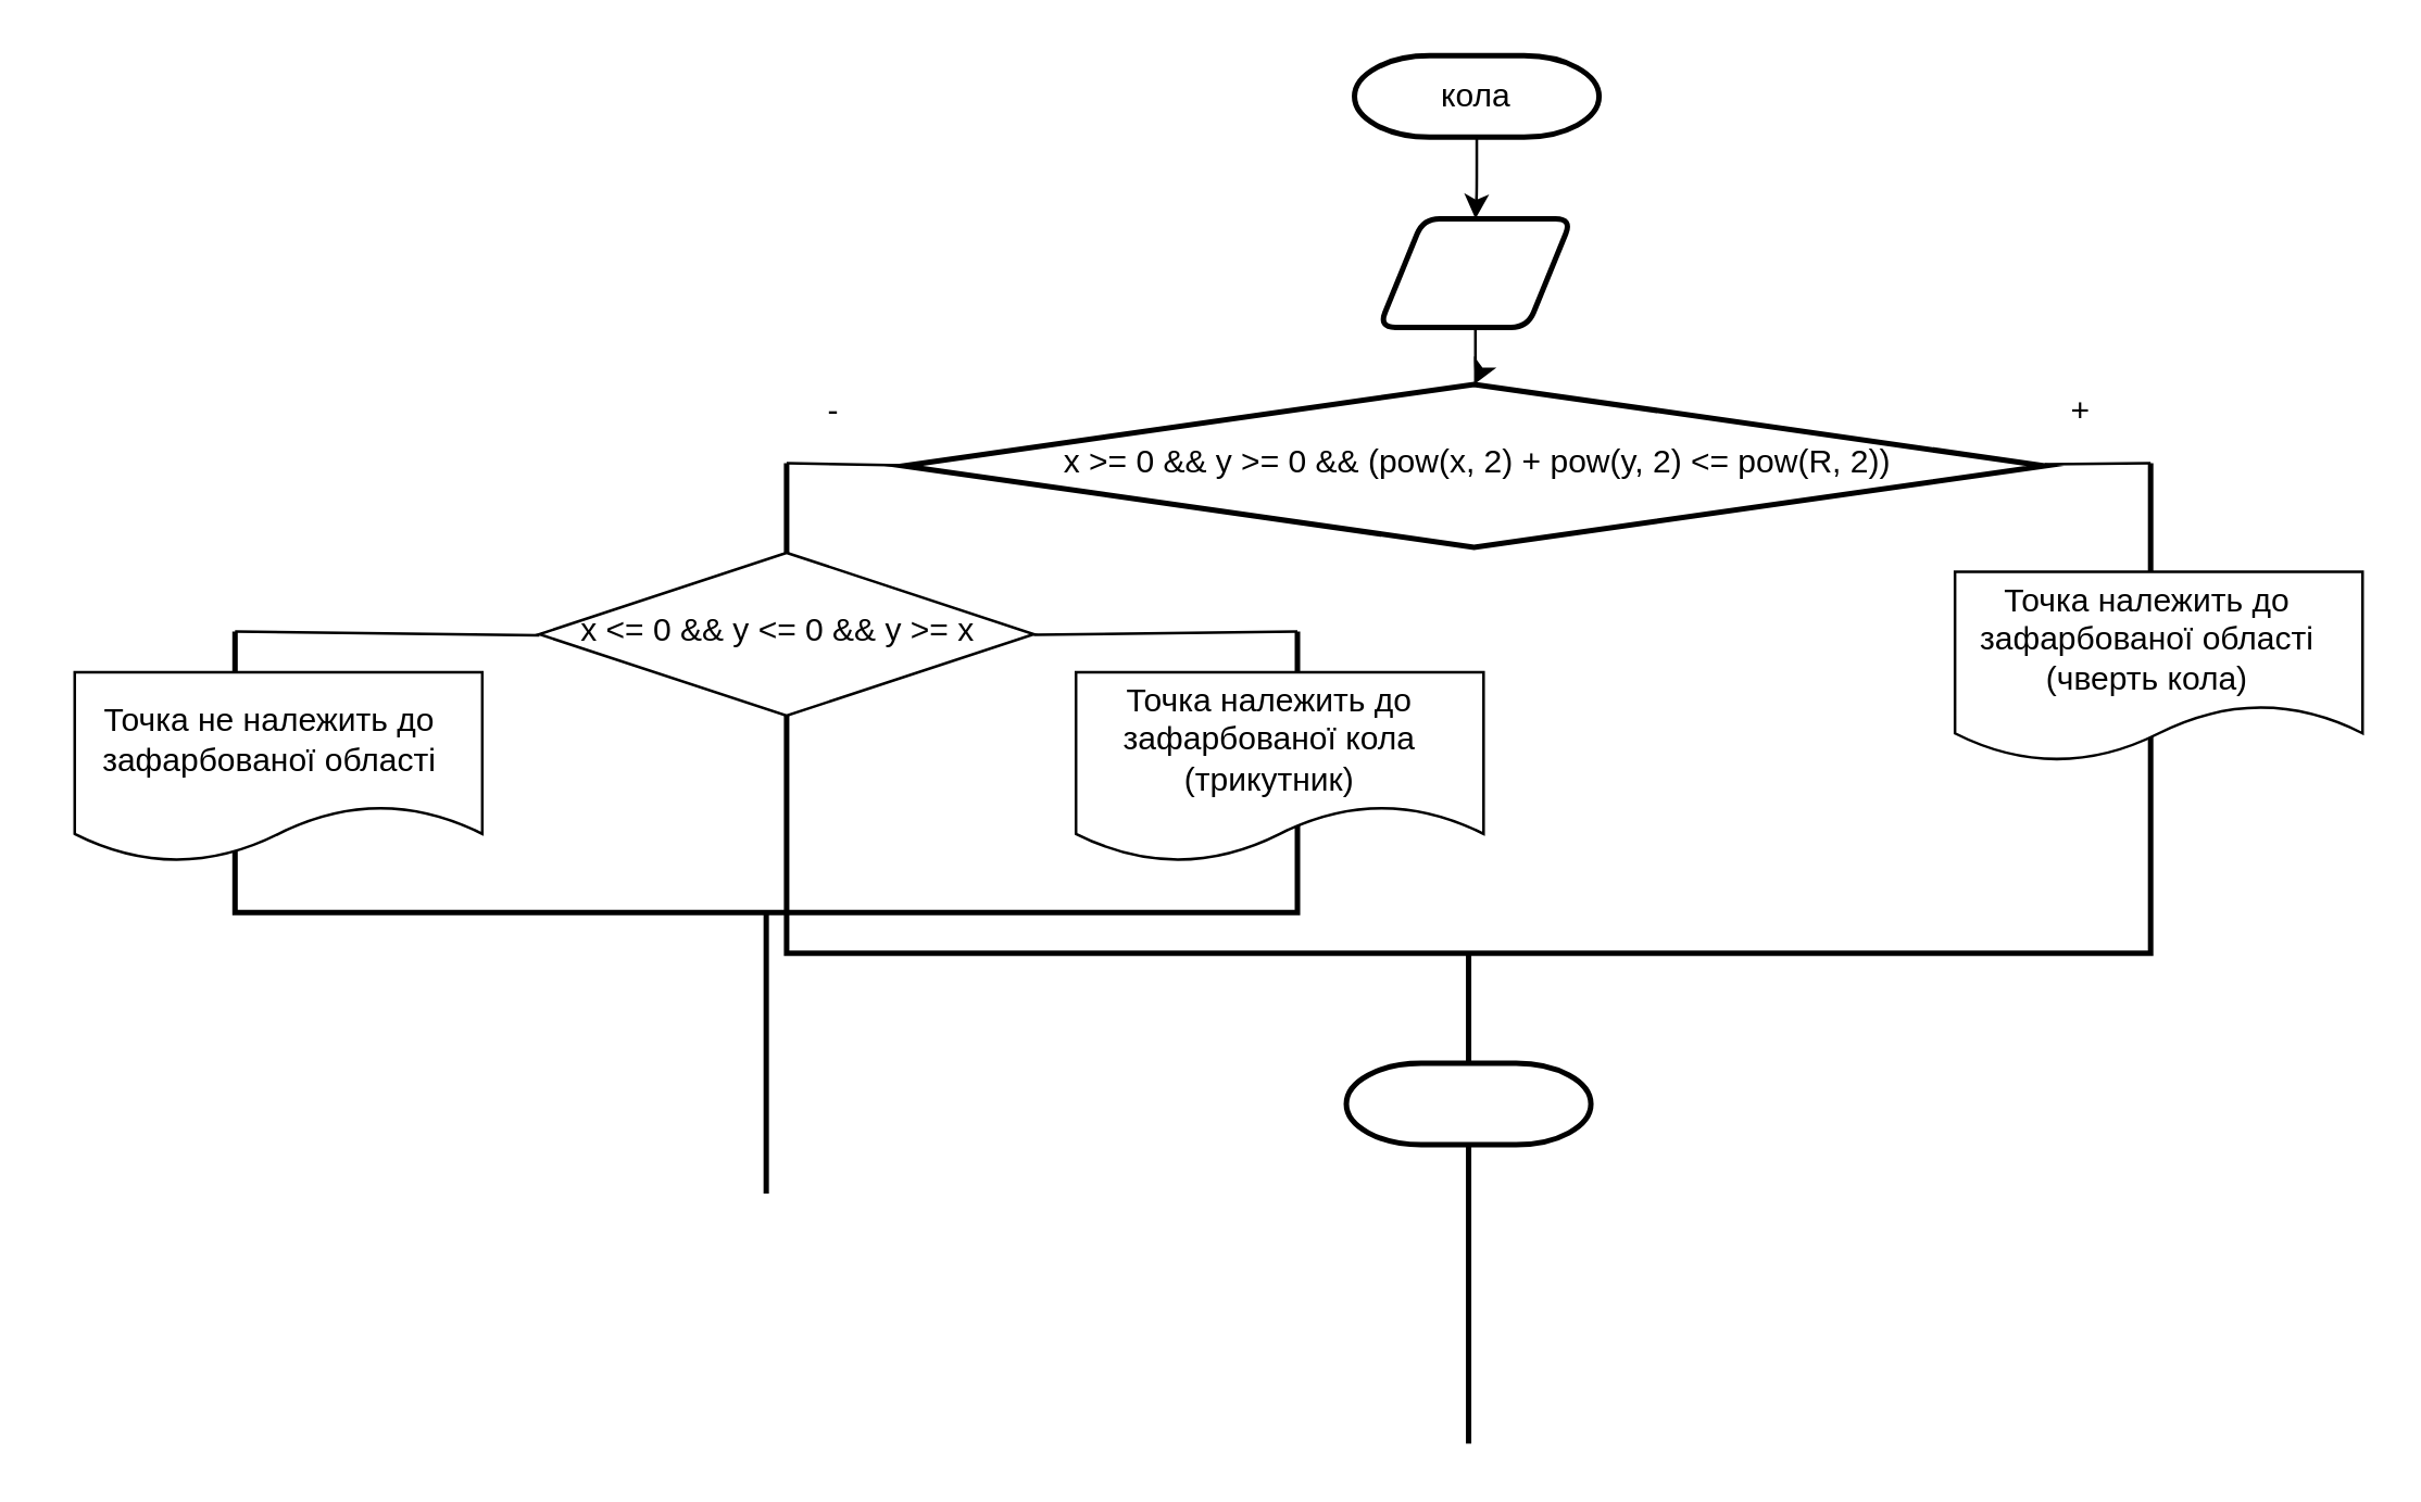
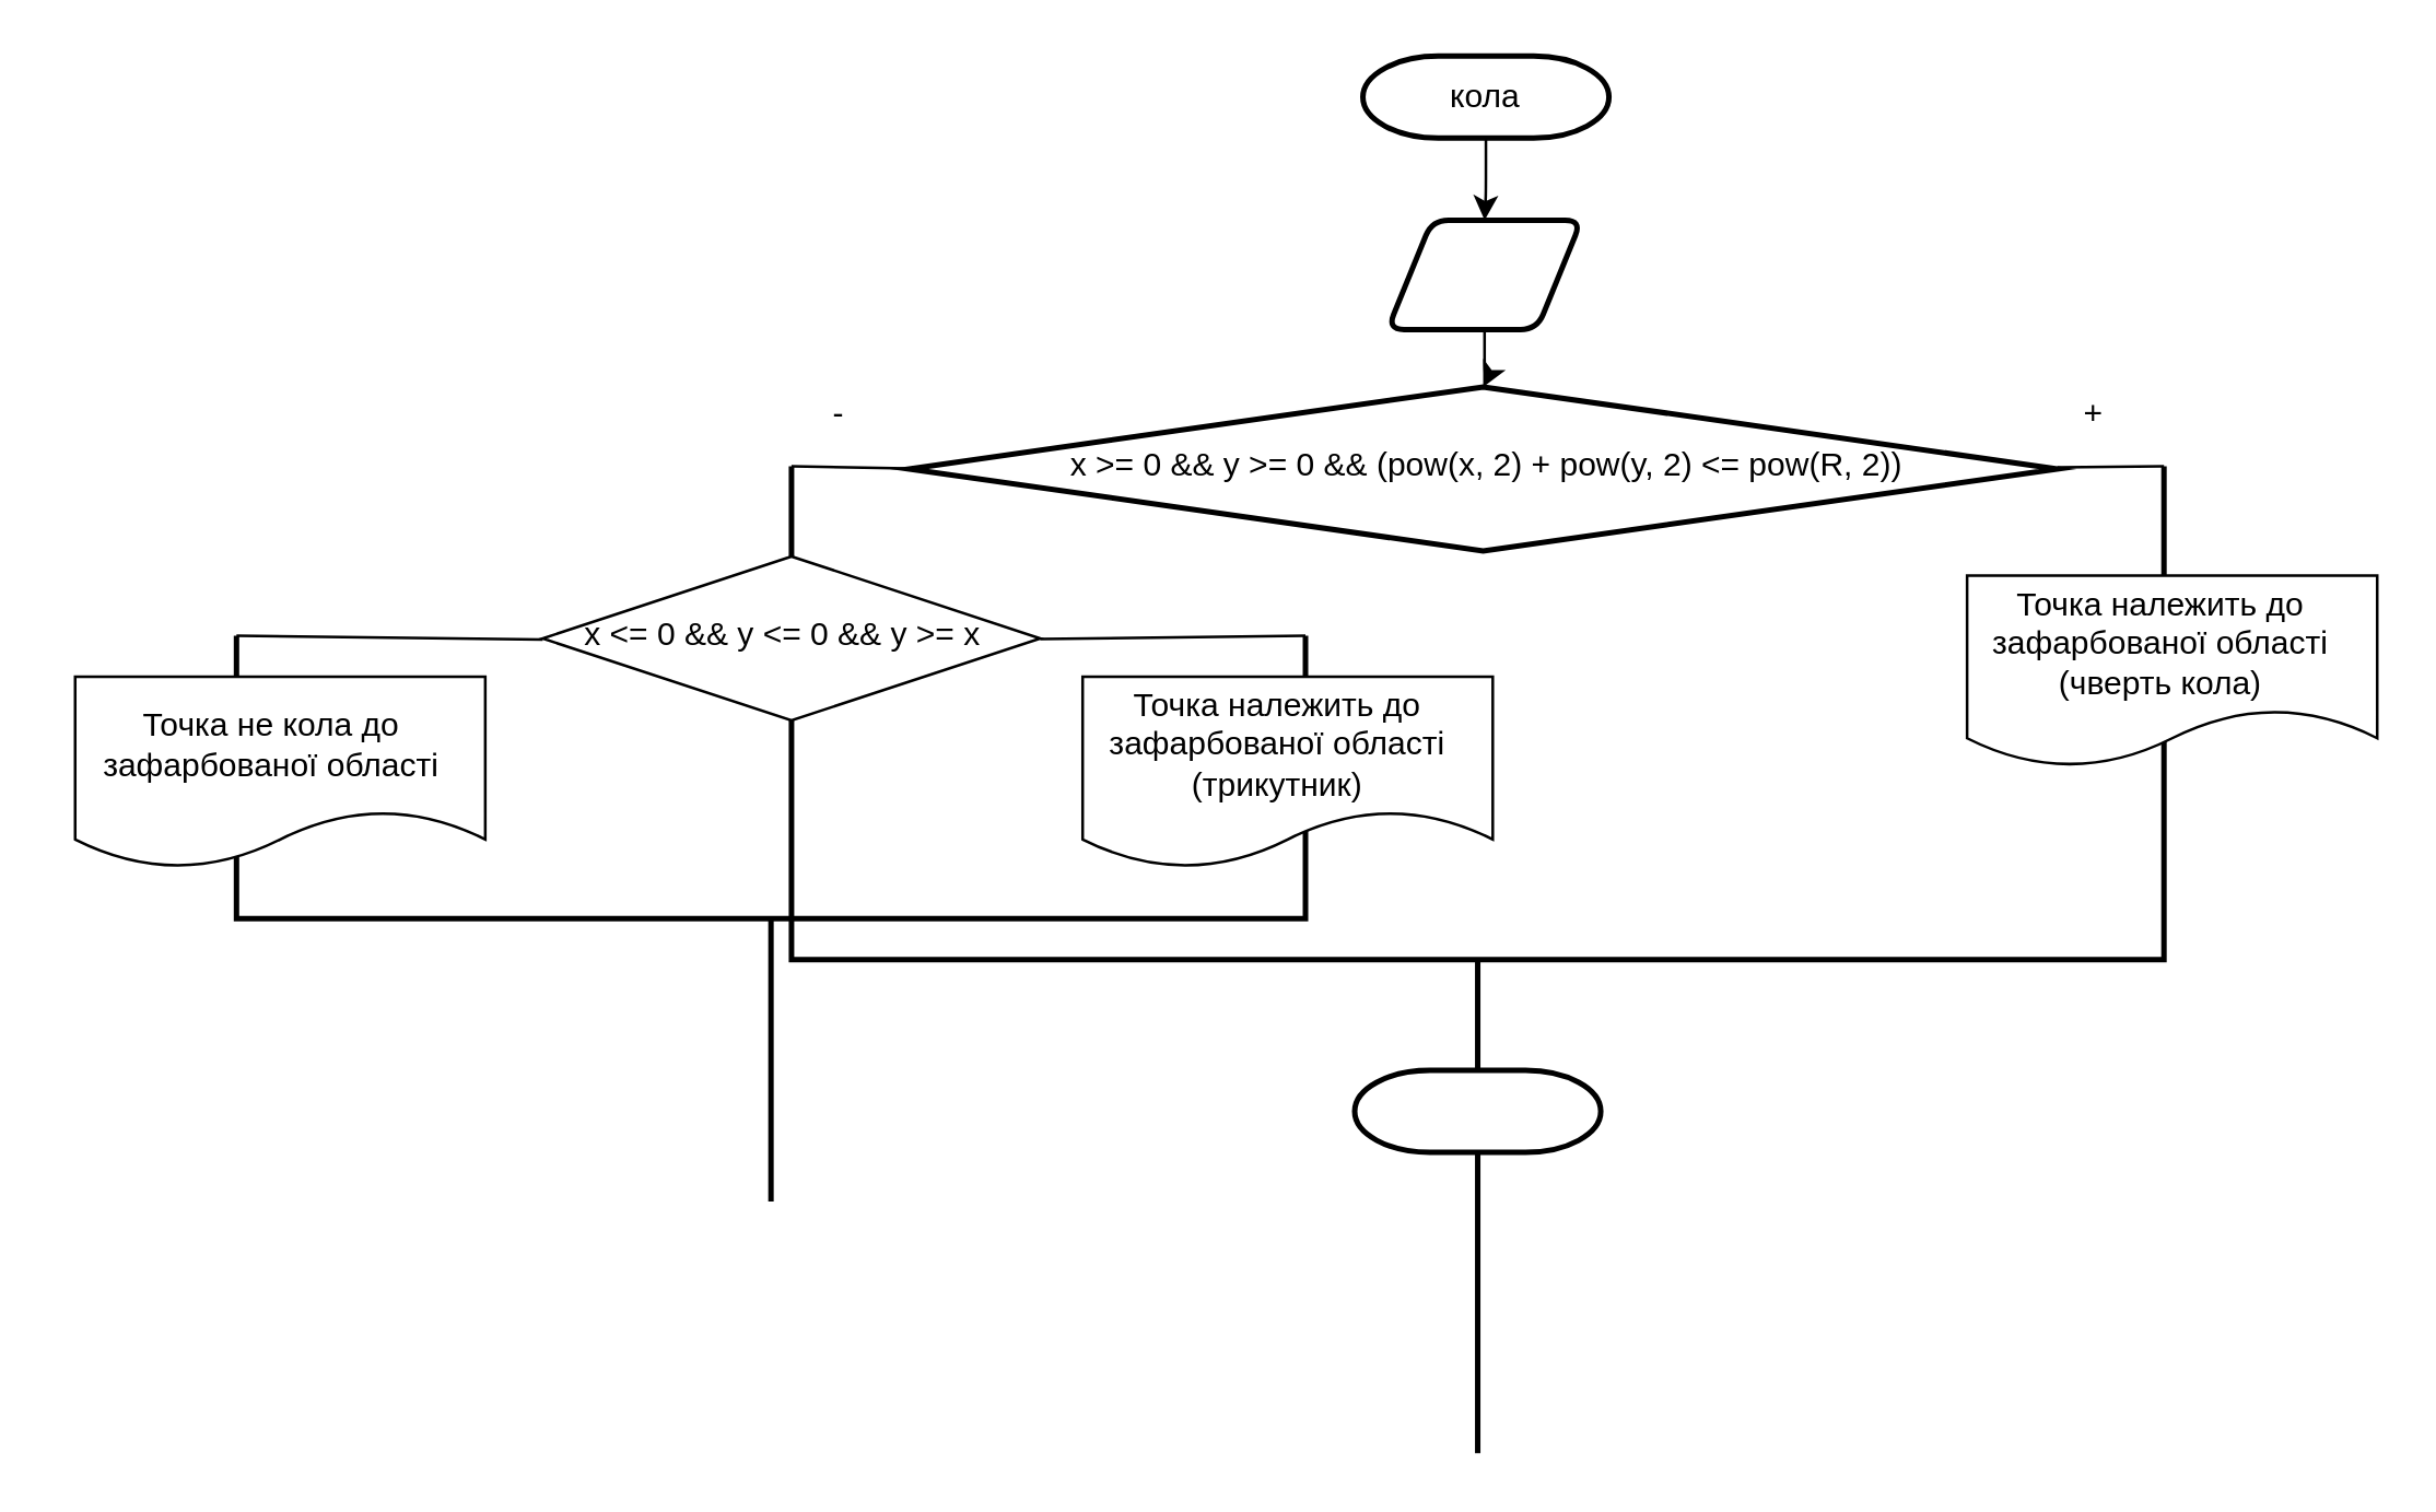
  <mxCell id="0" />
  <mxCell id="1" parent="0" />
  <mxCell id="2" value="" style="strokeWidth=2;html=1;shape=mxgraph.flowchart.terminator;whiteSpace=wrap;rounded=1;" parent="1" vertex="1"><mxGeometry x="498" y="20" width="90" height="30" as="geometry" /></mxCell>
  <mxCell id="3" style="edgeStyle=orthogonalEdgeStyle;rounded=1;orthogonalLoop=1;jettySize=auto;html=1;entryX=0.5;entryY=0;entryDx=0;entryDy=0;" parent="1" source="4" target="5" edge="1"><mxGeometry relative="1" as="geometry" /></mxCell>
  <mxCell id="4" value="кола" style="text;html=1;align=center;verticalAlign=middle;whiteSpace=wrap;rounded=0;" parent="1" vertex="1"><mxGeometry x="513" y="20" width="60" height="30" as="geometry" /></mxCell>
  <mxCell id="5" value="" style="shape=parallelogram;html=1;strokeWidth=2;perimeter=parallelogramPerimeter;whiteSpace=wrap;rounded=1;arcSize=12;size=0.23;" parent="1" vertex="1"><mxGeometry x="507" y="80" width="71" height="40" as="geometry" /></mxCell>
  <mxCell id="6" value="" style="strokeWidth=2;html=1;shape=mxgraph.flowchart.decision;whiteSpace=wrap;rounded=1;" parent="1" vertex="1"><mxGeometry x="332" y="141" width="420" height="60" as="geometry" /></mxCell>
  <mxCell id="7" value="" style="strokeWidth=2;html=1;shape=mxgraph.flowchart.annotation_2;align=left;labelPosition=right;pointerEvents=1;rounded=1;direction=north;" parent="1" vertex="1"><mxGeometry x="289" y="170" width="502" height="361" as="geometry" /></mxCell>
  <mxCell id="8" value="" style="endArrow=none;html=1;rounded=1;exitX=1;exitY=0;exitDx=0;exitDy=0;exitPerimeter=0;" parent="1" edge="1" source="7"><mxGeometry width="50" height="50" relative="1" as="geometry"><mxPoint x="311" y="170.8" as="sourcePoint" /><mxPoint x="332" y="170.8" as="targetPoint" /></mxGeometry></mxCell>
  <mxCell id="9" value="" style="endArrow=none;html=1;rounded=1;" parent="1" edge="1"><mxGeometry width="50" height="50" relative="1" as="geometry"><mxPoint x="791" y="170" as="sourcePoint" /><mxPoint x="752" y="170.39" as="targetPoint" /></mxGeometry></mxCell>
  <mxCell id="10" value="x &amp;gt;= 0 &amp;amp;&amp;amp; y &amp;gt;= 0 &amp;amp;&amp;amp; (pow(x, 2) + pow(y, 2) &amp;lt;= pow(R, 2))" style="text;html=1;align=center;verticalAlign=middle;whiteSpace=wrap;rounded=0;" parent="1" vertex="1"><mxGeometry x="387.5" y="160" width="311" height="20" as="geometry" /></mxCell>
  <mxCell id="11" value="+" style="text;html=1;align=center;verticalAlign=middle;whiteSpace=wrap;rounded=0;" parent="1" vertex="1"><mxGeometry x="740" y="141" width="51" height="20" as="geometry" /></mxCell>
  <mxCell id="12" value="-" style="text;html=1;align=center;verticalAlign=middle;whiteSpace=wrap;rounded=0;" parent="1" vertex="1"><mxGeometry x="281" y="141" width="51" height="20" as="geometry" /></mxCell>
  <mxCell id="13" style="edgeStyle=orthogonalEdgeStyle;rounded=1;orthogonalLoop=1;jettySize=auto;html=1;entryX=0.5;entryY=0;entryDx=0;entryDy=0;entryPerimeter=0;" parent="1" source="5" target="6" edge="1"><mxGeometry relative="1" as="geometry" /></mxCell>
  <mxCell id="14" value="" style="strokeWidth=2;html=1;shape=mxgraph.flowchart.terminator;whiteSpace=wrap;rounded=1;" parent="1" vertex="1"><mxGeometry x="495" y="391" width="90" height="30" as="geometry" /></mxCell>
  <mxCell id="15" value="" style="shape=document;whiteSpace=wrap;html=1;boundedLbl=1;rounded=1;" vertex="1" parent="1"><mxGeometry x="719" y="210" width="150" height="70" as="geometry" /></mxCell>
  <mxCell id="16" value="Точка належить до зафарбованої області (чверть кола)" style="text;html=1;align=center;verticalAlign=middle;whiteSpace=wrap;rounded=0;" vertex="1" parent="1"><mxGeometry x="711" y="220" width="158" height="30" as="geometry" /></mxCell>
  <mxCell id="17" value="" style="rhombus;whiteSpace=wrap;html=1;" vertex="1" parent="1"><mxGeometry x="198" y="203" width="182" height="60" as="geometry" /></mxCell>
  <mxCell id="18" value="x &amp;lt;= 0 &amp;amp;&amp;amp; y &amp;lt;= 0 &amp;amp;&amp;amp; y &amp;gt;= x" style="text;html=1;align=center;verticalAlign=middle;whiteSpace=wrap;rounded=0;" vertex="1" parent="1"><mxGeometry x="211" y="217" width="150" height="30" as="geometry" /></mxCell>
  <mxCell id="19" value="" style="strokeWidth=2;html=1;shape=mxgraph.flowchart.annotation_2;align=left;labelPosition=right;pointerEvents=1;rounded=1;direction=north;" vertex="1" parent="1"><mxGeometry x="86" y="232" width="391" height="207" as="geometry" /></mxCell>
  <mxCell id="20" value="" style="endArrow=none;html=1;rounded=1;exitX=1;exitY=1;exitDx=0;exitDy=0;exitPerimeter=0;" edge="1" parent="1" source="19"><mxGeometry width="50" height="50" relative="1" as="geometry"><mxPoint x="419" y="232.8" as="sourcePoint" /><mxPoint x="380" y="233.19" as="targetPoint" /></mxGeometry></mxCell>
  <mxCell id="21" value="" style="endArrow=none;html=1;rounded=1;exitX=1;exitY=1;exitDx=0;exitDy=0;exitPerimeter=0;entryX=1;entryY=0;entryDx=0;entryDy=0;entryPerimeter=0;" edge="1" parent="1" target="19"><mxGeometry width="50" height="50" relative="1" as="geometry"><mxPoint x="198" y="233.4" as="sourcePoint" /><mxPoint x="101" y="234.59" as="targetPoint" /></mxGeometry></mxCell>
  <mxCell id="22" value="" style="shape=document;whiteSpace=wrap;html=1;boundedLbl=1;rounded=1;" vertex="1" parent="1"><mxGeometry x="27" y="247" width="150" height="70" as="geometry" /></mxCell>
- <mxCell id="23" value="Точка не належить до зафарбованої області" style="text;html=1;align=center;verticalAlign=middle;whiteSpace=wrap;rounded=0;" vertex="1" parent="1"><mxGeometry x="20" y="257" width="158" height="30" as="geometry" /></mxCell>
+ <mxCell id="23" value="Точка не кола до зафарбованої області" style="text;html=1;align=center;verticalAlign=middle;whiteSpace=wrap;rounded=0;" vertex="1" parent="1"><mxGeometry x="20" y="257" width="158" height="30" as="geometry" /></mxCell>
  <mxCell id="24" value="" style="shape=document;whiteSpace=wrap;html=1;boundedLbl=1;rounded=1;" vertex="1" parent="1"><mxGeometry x="395.5" y="247" width="150" height="70" as="geometry" /></mxCell>
- <mxCell id="25" value="Точка належить до зафарбованої кола (трикутник)" style="text;html=1;align=center;verticalAlign=middle;whiteSpace=wrap;rounded=0;" vertex="1" parent="1"><mxGeometry x="387.5" y="257" width="158" height="30" as="geometry" /></mxCell>
+ <mxCell id="25" value="Точка належить до зафарбованої області (трикутник)" style="text;html=1;align=center;verticalAlign=middle;whiteSpace=wrap;rounded=0;" vertex="1" parent="1"><mxGeometry x="387.5" y="257" width="158" height="30" as="geometry" /></mxCell>
